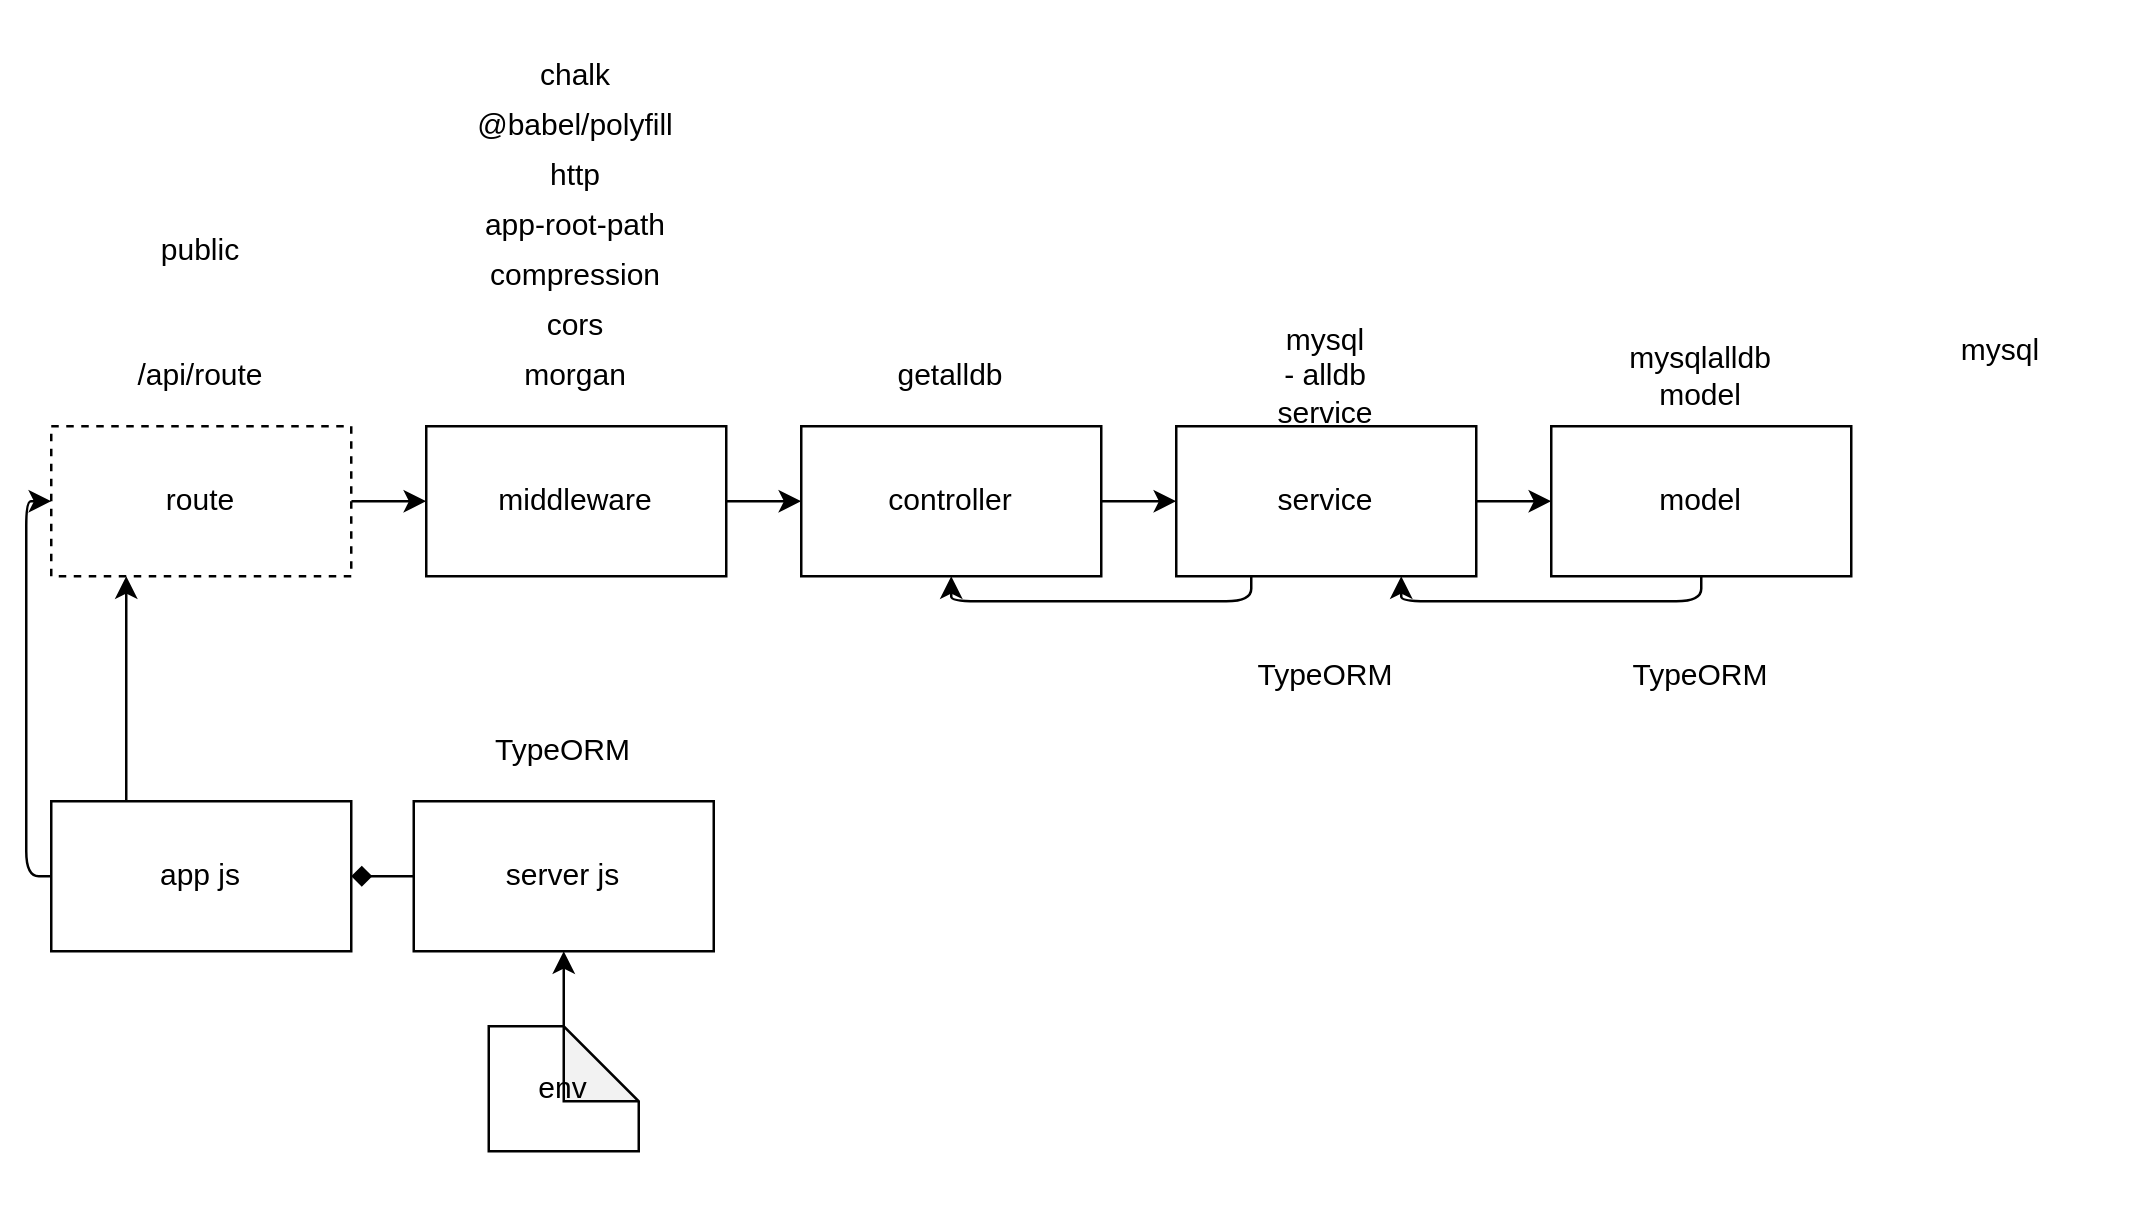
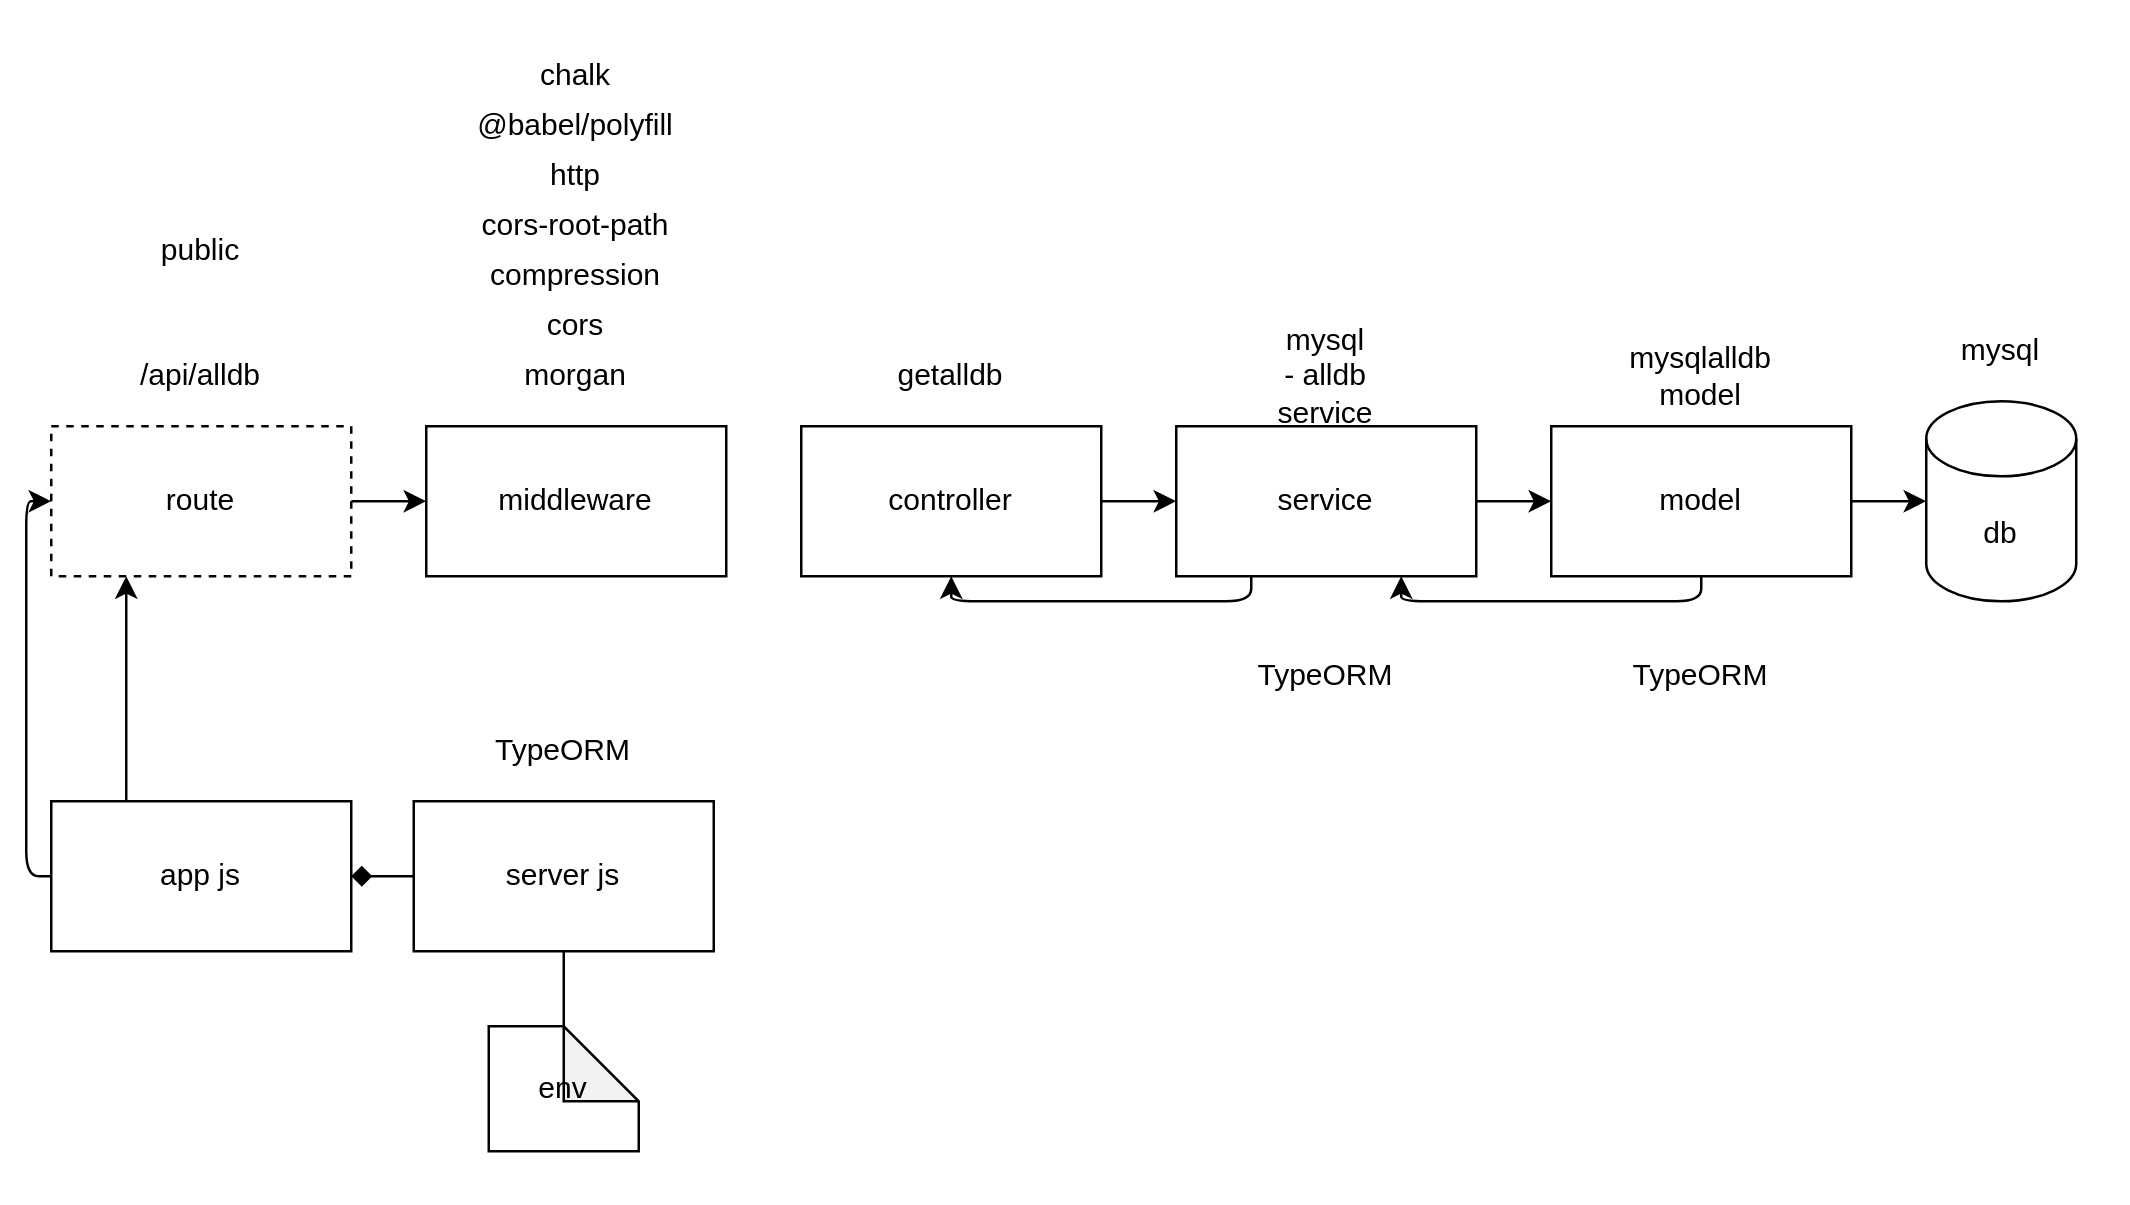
  <mxCell id="0" />
  <mxCell id="1" parent="0" />
  <mxCell id="2" style="edgeStyle=none;html=1;exitX=1;exitY=0.5;exitDx=0;exitDy=0;entryX=0;entryY=0.5;entryDx=0;entryDy=0;" parent="1" source="3" target="5" edge="1"><mxGeometry relative="1" as="geometry" /></mxCell>
  <mxCell id="3" value="route" style="rounded=0;whiteSpace=wrap;html=1;dashed=1;" parent="1" vertex="1"><mxGeometry x="20" y="170" width="120" height="60" as="geometry" /></mxCell>
- <mxCell id="4" style="edgeStyle=none;html=1;exitX=1;exitY=0.5;exitDx=0;exitDy=0;entryX=0;entryY=0.5;entryDx=0;entryDy=0;" parent="1" source="5" target="7" edge="1"><mxGeometry relative="1" as="geometry" /></mxCell>
  <mxCell id="5" value="middleware" style="rounded=0;whiteSpace=wrap;html=1;" parent="1" vertex="1"><mxGeometry x="170" y="170" width="120" height="60" as="geometry" /></mxCell>
  <mxCell id="6" style="edgeStyle=none;html=1;" parent="1" source="7" target="10" edge="1"><mxGeometry relative="1" as="geometry" /></mxCell>
  <mxCell id="7" value="controller" style="rounded=0;whiteSpace=wrap;html=1;" parent="1" vertex="1"><mxGeometry x="320" y="170" width="120" height="60" as="geometry" /></mxCell>
  <mxCell id="8" style="edgeStyle=none;html=1;exitX=1;exitY=0.5;exitDx=0;exitDy=0;entryX=0;entryY=0.5;entryDx=0;entryDy=0;" parent="1" source="10" target="13" edge="1"><mxGeometry relative="1" as="geometry" /></mxCell>
  <mxCell id="9" style="edgeStyle=orthogonalEdgeStyle;html=1;exitX=0.25;exitY=1;exitDx=0;exitDy=0;entryX=0.5;entryY=1;entryDx=0;entryDy=0;" parent="1" source="10" target="7" edge="1"><mxGeometry relative="1" as="geometry" /></mxCell>
  <mxCell id="10" value="service" style="rounded=0;whiteSpace=wrap;html=1;" parent="1" vertex="1"><mxGeometry x="470" y="170" width="120" height="60" as="geometry" /></mxCell>
+ <mxCell id="11" style="edgeStyle=none;html=1;exitX=1;exitY=0.5;exitDx=0;exitDy=0;entryX=0;entryY=0.5;entryDx=0;entryDy=0;entryPerimeter=0;" parent="1" source="13" target="14" edge="1"><mxGeometry relative="1" as="geometry" /></mxCell>
  <mxCell id="12" style="edgeStyle=orthogonalEdgeStyle;html=1;exitX=0.5;exitY=1;exitDx=0;exitDy=0;entryX=0.75;entryY=1;entryDx=0;entryDy=0;" parent="1" source="13" target="10" edge="1"><mxGeometry relative="1" as="geometry" /></mxCell>
  <mxCell id="13" value="model" style="rounded=0;whiteSpace=wrap;html=1;" parent="1" vertex="1"><mxGeometry x="620" y="170" width="120" height="60" as="geometry" /></mxCell>
+ <mxCell id="14" value="db" style="shape=cylinder3;whiteSpace=wrap;html=1;boundedLbl=1;backgroundOutline=1;size=15;" parent="1" vertex="1"><mxGeometry x="770" y="160" width="60" height="80" as="geometry" /></mxCell>
  <mxCell id="15" value="public" style="text;html=1;strokeColor=none;fillColor=none;align=center;verticalAlign=middle;whiteSpace=wrap;rounded=0;" parent="1" vertex="1"><mxGeometry x="60" y="90" width="40" height="20" as="geometry" /></mxCell>
- <mxCell id="16" value="/api/route" style="text;html=1;strokeColor=none;fillColor=none;align=center;verticalAlign=middle;whiteSpace=wrap;rounded=0;" parent="1" vertex="1"><mxGeometry x="60" y="140" width="40" height="20" as="geometry" /></mxCell>
+ <mxCell id="16" value="/api/alldb" style="text;html=1;strokeColor=none;fillColor=none;align=center;verticalAlign=middle;whiteSpace=wrap;rounded=0;" parent="1" vertex="1"><mxGeometry x="60" y="140" width="40" height="20" as="geometry" /></mxCell>
  <mxCell id="17" value="morgan" style="text;html=1;strokeColor=none;fillColor=none;align=center;verticalAlign=middle;whiteSpace=wrap;rounded=0;" parent="1" vertex="1"><mxGeometry x="210" y="140" width="40" height="20" as="geometry" /></mxCell>
  <mxCell id="18" value="cors" style="text;html=1;strokeColor=none;fillColor=none;align=center;verticalAlign=middle;whiteSpace=wrap;rounded=0;" parent="1" vertex="1"><mxGeometry x="210" y="120" width="40" height="20" as="geometry" /></mxCell>
  <mxCell id="19" value="compression" style="text;html=1;strokeColor=none;fillColor=none;align=center;verticalAlign=middle;whiteSpace=wrap;rounded=0;" parent="1" vertex="1"><mxGeometry x="210" y="100" width="40" height="20" as="geometry" /></mxCell>
- <mxCell id="20" value="app-root-path" style="text;html=1;strokeColor=none;fillColor=none;align=center;verticalAlign=middle;whiteSpace=wrap;rounded=0;" parent="1" vertex="1"><mxGeometry x="175" y="80" width="110" height="20" as="geometry" /></mxCell>
+ <mxCell id="20" value="cors-root-path" style="text;html=1;strokeColor=none;fillColor=none;align=center;verticalAlign=middle;whiteSpace=wrap;rounded=0;" parent="1" vertex="1"><mxGeometry x="175" y="80" width="110" height="20" as="geometry" /></mxCell>
  <mxCell id="21" value="http" style="text;html=1;strokeColor=none;fillColor=none;align=center;verticalAlign=middle;whiteSpace=wrap;rounded=0;" parent="1" vertex="1"><mxGeometry x="210" y="60" width="40" height="20" as="geometry" /></mxCell>
  <mxCell id="22" value="@babel/polyfill" style="text;html=1;strokeColor=none;fillColor=none;align=center;verticalAlign=middle;whiteSpace=wrap;rounded=0;" parent="1" vertex="1"><mxGeometry x="210" y="40" width="40" height="20" as="geometry" /></mxCell>
  <mxCell id="23" value="chalk" style="text;html=1;strokeColor=none;fillColor=none;align=center;verticalAlign=middle;whiteSpace=wrap;rounded=0;" parent="1" vertex="1"><mxGeometry x="210" y="20" width="40" height="20" as="geometry" /></mxCell>
- <mxCell id="24" style="edgeStyle=orthogonalEdgeStyle;html=1;exitX=0;exitY=0;exitDx=30;exitDy=0;exitPerimeter=0;" parent="1" source="25" target="30" edge="1"><mxGeometry relative="1" as="geometry" /></mxCell>
+ <mxCell id="24" style="edgeStyle=orthogonalEdgeStyle;html=1;exitX=0;exitY=0;exitDx=30;exitDy=0;exitPerimeter=0;endArrow=none;" parent="1" source="25" target="30" edge="1"><mxGeometry relative="1" as="geometry" /></mxCell>
  <mxCell id="25" value="env" style="shape=note;whiteSpace=wrap;html=1;backgroundOutline=1;darkOpacity=0.05;" parent="1" vertex="1"><mxGeometry x="195" y="410" width="60" height="50" as="geometry" /></mxCell>
  <mxCell id="26" style="edgeStyle=orthogonalEdgeStyle;html=1;exitX=0;exitY=0.5;exitDx=0;exitDy=0;entryX=0;entryY=0.5;entryDx=0;entryDy=0;" parent="1" source="28" target="3" edge="1"><mxGeometry relative="1" as="geometry" /></mxCell>
  <mxCell id="27" style="edgeStyle=orthogonalEdgeStyle;html=1;exitX=0.25;exitY=0;exitDx=0;exitDy=0;entryX=0.25;entryY=1;entryDx=0;entryDy=0;" parent="1" source="28" target="3" edge="1"><mxGeometry relative="1" as="geometry" /></mxCell>
  <mxCell id="28" value="app js" style="rounded=0;whiteSpace=wrap;html=1;" parent="1" vertex="1"><mxGeometry x="20" y="320" width="120" height="60" as="geometry" /></mxCell>
  <mxCell id="29" style="edgeStyle=orthogonalEdgeStyle;html=1;exitX=0;exitY=0.5;exitDx=0;exitDy=0;entryX=1;entryY=0.5;entryDx=0;entryDy=0;endArrow=diamond;" parent="1" source="30" target="28" edge="1"><mxGeometry relative="1" as="geometry" /></mxCell>
  <mxCell id="30" value="server js" style="rounded=0;whiteSpace=wrap;html=1;" parent="1" vertex="1"><mxGeometry x="165" y="320" width="120" height="60" as="geometry" /></mxCell>
  <mxCell id="31" value="getalldb" style="text;html=1;strokeColor=none;fillColor=none;align=center;verticalAlign=middle;whiteSpace=wrap;rounded=0;" parent="1" vertex="1"><mxGeometry x="360" y="140" width="40" height="20" as="geometry" /></mxCell>
  <mxCell id="32" value="mysql - alldb&lt;br&gt;service" style="text;html=1;strokeColor=none;fillColor=none;align=center;verticalAlign=middle;whiteSpace=wrap;rounded=0;" parent="1" vertex="1"><mxGeometry x="510" y="140" width="40" height="20" as="geometry" /></mxCell>
  <mxCell id="33" value="mysqlalldb&lt;br&gt;model" style="text;html=1;strokeColor=none;fillColor=none;align=center;verticalAlign=middle;whiteSpace=wrap;rounded=0;" parent="1" vertex="1"><mxGeometry x="660" y="140" width="40" height="20" as="geometry" /></mxCell>
  <mxCell id="34" value="mysql" style="text;html=1;strokeColor=none;fillColor=none;align=center;verticalAlign=middle;whiteSpace=wrap;rounded=0;" parent="1" vertex="1"><mxGeometry x="780" y="130" width="40" height="20" as="geometry" /></mxCell>
  <mxCell id="35" value="TypeORM" style="text;html=1;strokeColor=none;fillColor=none;align=center;verticalAlign=middle;whiteSpace=wrap;rounded=0;" vertex="1" parent="1"><mxGeometry x="660" y="260" width="40" height="20" as="geometry" /></mxCell>
  <mxCell id="36" value="TypeORM" style="text;html=1;strokeColor=none;fillColor=none;align=center;verticalAlign=middle;whiteSpace=wrap;rounded=0;" vertex="1" parent="1"><mxGeometry x="510" y="260" width="40" height="20" as="geometry" /></mxCell>
  <mxCell id="37" value="TypeORM" style="text;html=1;strokeColor=none;fillColor=none;align=center;verticalAlign=middle;whiteSpace=wrap;rounded=0;" vertex="1" parent="1"><mxGeometry x="205" y="290" width="40" height="20" as="geometry" /></mxCell>
